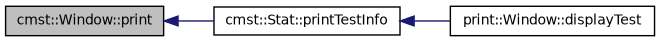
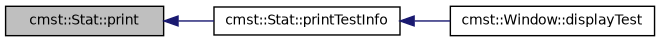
  digraph {
    rankdir=LR
    node [color=black fillcolor=white fontname=Helvetica fontsize=10 shape=record style=filled]
    edge [color=midnightblue dir=back fontname=Helvetica fontsize=10 labelfontname=Helvetica labelfontsize=10 style=solid]
-   n1 [fillcolor=grey75 fontcolor=black height=0.2 label="cmst::Window::print" width=0.4]
+   n1 [fillcolor=grey75 fontcolor=black height=0.2 label="cmst::Stat::print" width=0.4]
    n2 [height=0.2 label="cmst::Stat::printTestInfo" width=0.4]
-   n3 [height=0.2 label="print::Window::displayTest" width=0.4]
+   n3 [height=0.2 label="cmst::Window::displayTest" width=0.4]
    n1 -> n2
    n2 -> n3
  }
